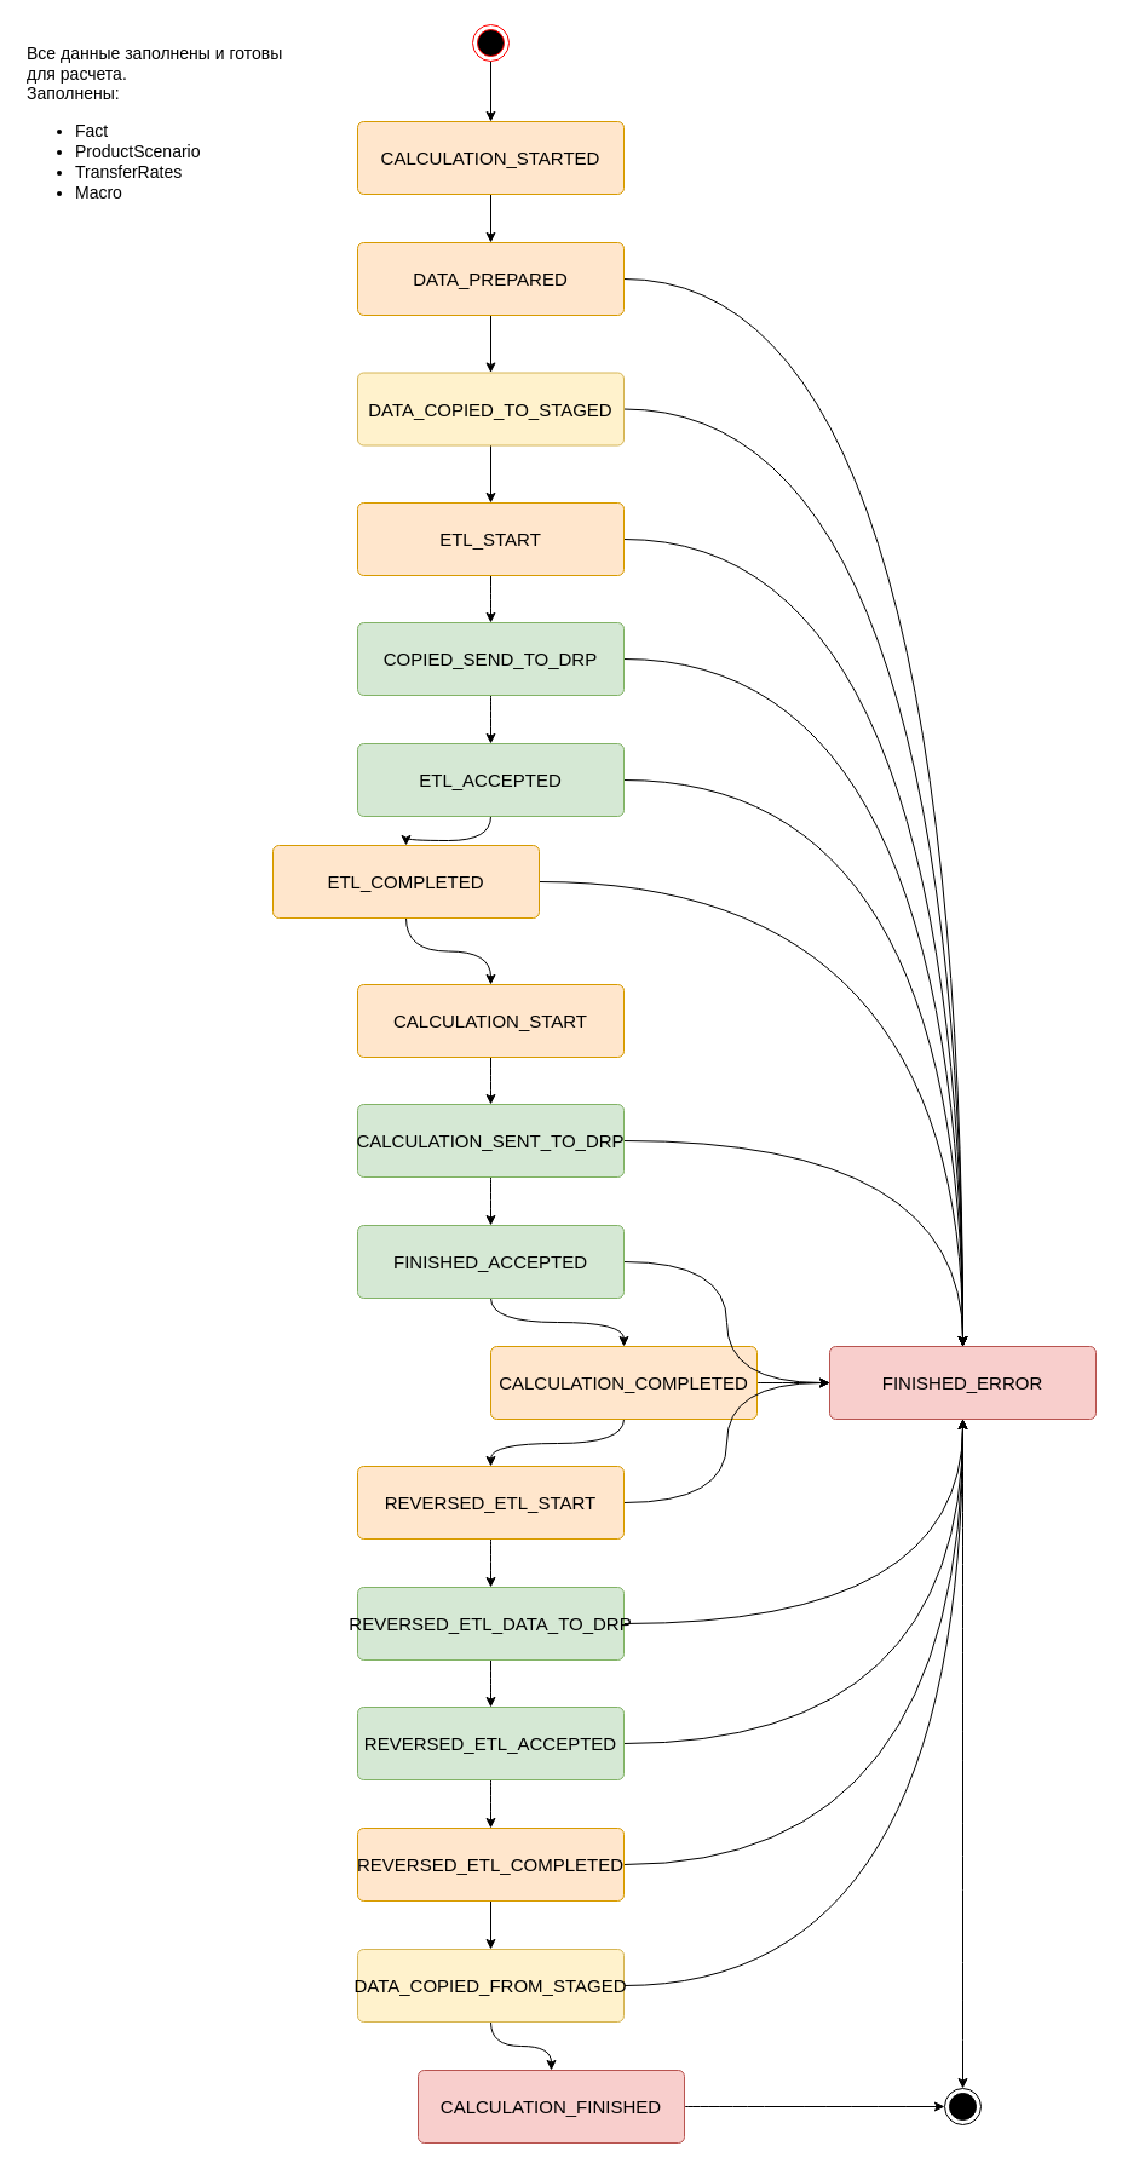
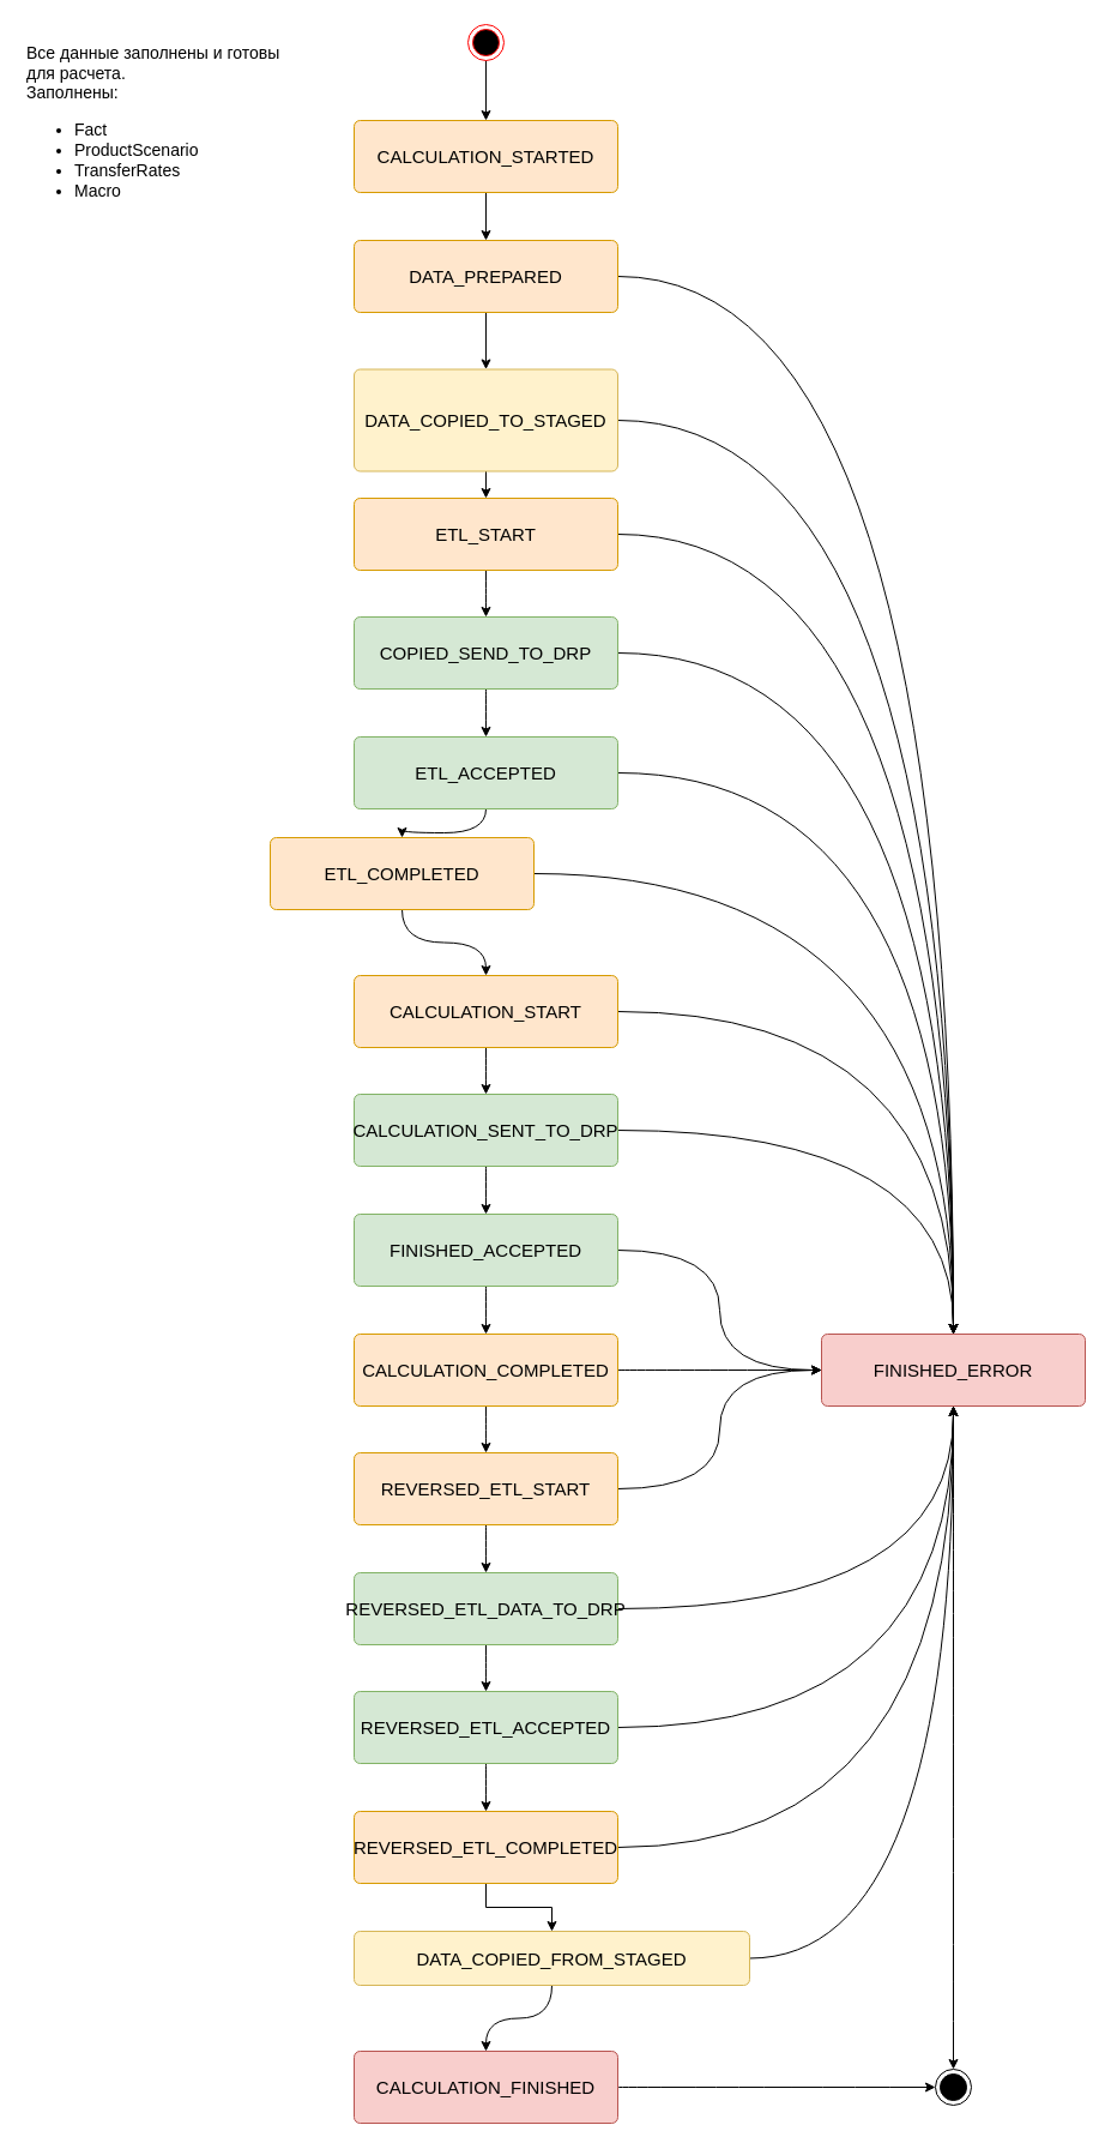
  <mxCell id="0" />
  <mxCell id="1" parent="0" />
  <mxCell id="2" style="edgeStyle=orthogonalEdgeStyle;rounded=0;orthogonalLoop=1;jettySize=auto;html=1;entryX=0.5;entryY=0;entryDx=0;entryDy=0;" parent="1" source="3" target="49" edge="1"><mxGeometry relative="1" as="geometry" /></mxCell>
  <mxCell id="3" value="" style="ellipse;html=1;shape=endState;fillColor=#000000;strokeColor=#ff0000;" parent="1" vertex="1"><mxGeometry x="390" y="20" width="30" height="30" as="geometry" /></mxCell>
  <mxCell id="4" value="" style="ellipse;html=1;shape=endState;fillColor=#000000;strokeColor=#000000;fontSize=15;verticalAlign=middle;" parent="1" vertex="1"><mxGeometry x="780" y="1725" width="30" height="30" as="geometry" /></mxCell>
  <mxCell id="5" style="edgeStyle=orthogonalEdgeStyle;curved=1;rounded=0;orthogonalLoop=1;jettySize=auto;html=1;fontSize=15;" parent="1" source="7" target="38" edge="1"><mxGeometry relative="1" as="geometry" /></mxCell>
+ <mxCell id="6" style="edgeStyle=orthogonalEdgeStyle;curved=1;rounded=0;orthogonalLoop=1;jettySize=auto;html=1;entryX=0.5;entryY=0;entryDx=0;entryDy=0;" parent="1" source="7" target="12" edge="1"><mxGeometry relative="1" as="geometry"><mxPoint x="770" y="1100" as="targetPoint" /></mxGeometry></mxCell>
  <mxCell id="7" value="CALCULATION_START" style="html=1;align=center;verticalAlign=middle;rounded=1;absoluteArcSize=1;arcSize=10;dashed=0;fontSize=15;whiteSpace=wrap;fillColor=#ffe6cc;strokeColor=#d79b00;" parent="1" vertex="1"><mxGeometry x="295" y="813" width="220" height="60" as="geometry" /></mxCell>
  <mxCell id="8" style="edgeStyle=orthogonalEdgeStyle;curved=1;rounded=0;orthogonalLoop=1;jettySize=auto;html=1;fontSize=15;" parent="1" source="10" target="15" edge="1"><mxGeometry relative="1" as="geometry" /></mxCell>
  <mxCell id="9" style="edgeStyle=orthogonalEdgeStyle;curved=1;rounded=0;orthogonalLoop=1;jettySize=auto;html=1;" parent="1" source="10" target="12" edge="1"><mxGeometry relative="1" as="geometry" /></mxCell>
- <mxCell id="10" value="CALCULATION_COMPLETED" style="html=1;align=center;verticalAlign=middle;rounded=1;absoluteArcSize=1;arcSize=10;dashed=0;fontSize=15;whiteSpace=wrap;fillColor=#ffe6cc;strokeColor=#d79b00;" parent="1" vertex="1"><mxGeometry x="405" y="1112" width="220" height="60" as="geometry" /></mxCell>
+ <mxCell id="10" value="CALCULATION_COMPLETED" style="html=1;align=center;verticalAlign=middle;rounded=1;absoluteArcSize=1;arcSize=10;dashed=0;fontSize=15;whiteSpace=wrap;fillColor=#ffe6cc;strokeColor=#d79b00;" parent="1" vertex="1"><mxGeometry x="295" y="1112" width="220" height="60" as="geometry" /></mxCell>
  <mxCell id="11" style="edgeStyle=orthogonalEdgeStyle;rounded=0;orthogonalLoop=1;jettySize=auto;html=1;entryX=0.5;entryY=0;entryDx=0;entryDy=0;curved=1;" parent="1" source="12" target="4" edge="1"><mxGeometry relative="1" as="geometry" /></mxCell>
  <mxCell id="12" value="FINISHED_ERROR" style="html=1;align=center;verticalAlign=middle;rounded=1;absoluteArcSize=1;arcSize=10;dashed=0;fontSize=15;whiteSpace=wrap;fillColor=#f8cecc;strokeColor=#b85450;" parent="1" vertex="1"><mxGeometry x="685" y="1112" width="220" height="60" as="geometry" /></mxCell>
  <mxCell id="13" style="edgeStyle=orthogonalEdgeStyle;curved=1;rounded=0;orthogonalLoop=1;jettySize=auto;html=1;fontSize=15;" parent="1" source="15" target="44" edge="1"><mxGeometry relative="1" as="geometry" /></mxCell>
  <mxCell id="14" style="edgeStyle=orthogonalEdgeStyle;curved=1;rounded=0;orthogonalLoop=1;jettySize=auto;html=1;entryX=0;entryY=0.5;entryDx=0;entryDy=0;" parent="1" source="15" target="12" edge="1"><mxGeometry relative="1" as="geometry" /></mxCell>
  <mxCell id="15" value="REVERSED_ETL_START" style="html=1;align=center;verticalAlign=middle;rounded=1;absoluteArcSize=1;arcSize=10;dashed=0;fontSize=15;whiteSpace=wrap;fillColor=#ffe6cc;strokeColor=#d79b00;" parent="1" vertex="1"><mxGeometry x="295" y="1211" width="220" height="60" as="geometry" /></mxCell>
  <mxCell id="16" style="edgeStyle=orthogonalEdgeStyle;curved=1;rounded=0;orthogonalLoop=1;jettySize=auto;html=1;entryX=0;entryY=0.5;entryDx=0;entryDy=0;fontSize=15;exitX=1;exitY=0.5;exitDx=0;exitDy=0;" parent="1" source="56" target="4" edge="1"><mxGeometry relative="1" as="geometry" /></mxCell>
  <mxCell id="17" style="edgeStyle=orthogonalEdgeStyle;rounded=0;orthogonalLoop=1;jettySize=auto;html=1;fontSize=15;" parent="1" source="19" target="55" edge="1"><mxGeometry relative="1" as="geometry" /></mxCell>
  <mxCell id="18" style="edgeStyle=orthogonalEdgeStyle;curved=1;rounded=0;orthogonalLoop=1;jettySize=auto;html=1;entryX=0.5;entryY=1;entryDx=0;entryDy=0;" parent="1" source="19" target="12" edge="1"><mxGeometry relative="1" as="geometry"><mxPoint x="730" y="1180" as="targetPoint" /></mxGeometry></mxCell>
  <mxCell id="19" value="REVERSED_ETL_COMPLETED" style="html=1;align=center;verticalAlign=middle;rounded=1;absoluteArcSize=1;arcSize=10;dashed=0;fontSize=15;whiteSpace=wrap;fillColor=#ffe6cc;strokeColor=#d79b00;" parent="1" vertex="1"><mxGeometry x="295" y="1510" width="220" height="60" as="geometry" /></mxCell>
  <mxCell id="20" style="edgeStyle=orthogonalEdgeStyle;rounded=0;orthogonalLoop=1;jettySize=auto;html=1;fontSize=15;" parent="1" source="22" target="52" edge="1"><mxGeometry relative="1" as="geometry" /></mxCell>
  <mxCell id="21" style="edgeStyle=orthogonalEdgeStyle;rounded=0;orthogonalLoop=1;jettySize=auto;html=1;curved=1;entryX=0.5;entryY=0;entryDx=0;entryDy=0;" parent="1" source="22" target="12" edge="1"><mxGeometry relative="1" as="geometry"><Array as="points"><mxPoint x="795" y="230" /></Array></mxGeometry></mxCell>
  <mxCell id="22" value="DATA_PREPARED" style="html=1;align=center;verticalAlign=middle;rounded=1;absoluteArcSize=1;arcSize=10;dashed=0;fontSize=15;whiteSpace=wrap;fillColor=#ffe6cc;strokeColor=#d79b00;fontStyle=0" parent="1" vertex="1"><mxGeometry x="295" y="200" width="220" height="60" as="geometry" /></mxCell>
  <mxCell id="23" style="edgeStyle=orthogonalEdgeStyle;curved=1;rounded=0;orthogonalLoop=1;jettySize=auto;html=1;fontSize=15;" parent="1" source="25" target="32" edge="1"><mxGeometry relative="1" as="geometry" /></mxCell>
  <mxCell id="24" style="edgeStyle=orthogonalEdgeStyle;curved=1;rounded=0;orthogonalLoop=1;jettySize=auto;html=1;entryX=0.5;entryY=0;entryDx=0;entryDy=0;" parent="1" source="25" target="12" edge="1"><mxGeometry relative="1" as="geometry" /></mxCell>
  <mxCell id="25" value="ETL_START" style="html=1;align=center;verticalAlign=middle;rounded=1;absoluteArcSize=1;arcSize=10;dashed=0;fontSize=15;whiteSpace=wrap;fillColor=#ffe6cc;strokeColor=#d79b00;fontStyle=0" parent="1" vertex="1"><mxGeometry x="295" y="415" width="220" height="60" as="geometry" /></mxCell>
  <mxCell id="26" value="&lt;font style=&quot;font-size: 14px&quot;&gt;Все данные заполнены и готовы для расчета.&lt;br&gt;Заполнены:&lt;br&gt;&lt;/font&gt;&lt;ul style=&quot;font-size: 14px&quot;&gt;&lt;li&gt;&lt;font style=&quot;font-size: 14px&quot;&gt;Fact&lt;/font&gt;&lt;/li&gt;&lt;li&gt;&lt;font style=&quot;font-size: 14px&quot;&gt;ProductScenario&lt;/font&gt;&lt;/li&gt;&lt;li&gt;TransferRates&lt;/li&gt;&lt;li&gt;Macro&lt;/li&gt;&lt;/ul&gt;" style="text;html=1;strokeColor=none;fillColor=none;align=left;verticalAlign=middle;whiteSpace=wrap;rounded=0;" parent="1" vertex="1"><mxGeometry x="20" y="30" width="240" height="155" as="geometry" /></mxCell>
  <mxCell id="27" style="edgeStyle=orthogonalEdgeStyle;curved=1;rounded=0;orthogonalLoop=1;jettySize=auto;html=1;fontSize=15;" parent="1" source="29" target="7" edge="1"><mxGeometry relative="1" as="geometry" /></mxCell>
  <mxCell id="28" style="edgeStyle=orthogonalEdgeStyle;curved=1;rounded=0;orthogonalLoop=1;jettySize=auto;html=1;entryX=0.5;entryY=0;entryDx=0;entryDy=0;" parent="1" source="29" target="12" edge="1"><mxGeometry relative="1" as="geometry" /></mxCell>
  <mxCell id="29" value="ETL_COMPLETED" style="html=1;align=center;verticalAlign=middle;rounded=1;absoluteArcSize=1;arcSize=10;dashed=0;fontSize=15;whiteSpace=wrap;fillColor=#ffe6cc;strokeColor=#d79b00;fontStyle=0" parent="1" vertex="1"><mxGeometry x="225" y="698" width="220" height="60" as="geometry" /></mxCell>
  <mxCell id="30" style="edgeStyle=orthogonalEdgeStyle;curved=1;rounded=0;orthogonalLoop=1;jettySize=auto;html=1;fontSize=15;" parent="1" source="32" target="35" edge="1"><mxGeometry relative="1" as="geometry" /></mxCell>
  <mxCell id="31" style="edgeStyle=orthogonalEdgeStyle;curved=1;rounded=0;orthogonalLoop=1;jettySize=auto;html=1;entryX=0.5;entryY=0;entryDx=0;entryDy=0;" parent="1" source="32" target="12" edge="1"><mxGeometry relative="1" as="geometry"><mxPoint x="770" y="1106.897" as="targetPoint" /></mxGeometry></mxCell>
  <mxCell id="32" value="COPIED_SEND_TO_DRP" style="html=1;align=center;verticalAlign=middle;rounded=1;absoluteArcSize=1;arcSize=10;dashed=0;fontSize=15;whiteSpace=wrap;fillColor=#d5e8d4;strokeColor=#82b366;fontStyle=0" parent="1" vertex="1"><mxGeometry x="295" y="514" width="220" height="60" as="geometry" /></mxCell>
  <mxCell id="33" style="edgeStyle=orthogonalEdgeStyle;curved=1;rounded=0;orthogonalLoop=1;jettySize=auto;html=1;fontSize=15;" parent="1" source="35" target="29" edge="1"><mxGeometry relative="1" as="geometry" /></mxCell>
  <mxCell id="34" style="edgeStyle=orthogonalEdgeStyle;curved=1;rounded=0;orthogonalLoop=1;jettySize=auto;html=1;entryX=0.5;entryY=0;entryDx=0;entryDy=0;" parent="1" source="35" target="12" edge="1"><mxGeometry relative="1" as="geometry" /></mxCell>
  <mxCell id="35" value="ETL_ACCEPTED" style="html=1;align=center;verticalAlign=middle;rounded=1;absoluteArcSize=1;arcSize=10;dashed=0;fontSize=15;whiteSpace=wrap;fillColor=#d5e8d4;strokeColor=#82b366;fontStyle=0" parent="1" vertex="1"><mxGeometry x="295" y="614" width="220" height="60" as="geometry" /></mxCell>
  <mxCell id="36" style="edgeStyle=orthogonalEdgeStyle;curved=1;rounded=0;orthogonalLoop=1;jettySize=auto;html=1;fontSize=15;" parent="1" source="38" target="41" edge="1"><mxGeometry relative="1" as="geometry" /></mxCell>
  <mxCell id="37" style="edgeStyle=orthogonalEdgeStyle;curved=1;rounded=0;orthogonalLoop=1;jettySize=auto;html=1;" parent="1" source="38" target="12" edge="1"><mxGeometry relative="1" as="geometry" /></mxCell>
  <mxCell id="38" value="CALCULATION_SENT_TO_DRP" style="html=1;align=center;verticalAlign=middle;rounded=1;absoluteArcSize=1;arcSize=10;dashed=0;fontSize=15;whiteSpace=wrap;fillColor=#d5e8d4;strokeColor=#82b366;" parent="1" vertex="1"><mxGeometry x="295" y="912" width="220" height="60" as="geometry" /></mxCell>
  <mxCell id="39" style="edgeStyle=orthogonalEdgeStyle;curved=1;rounded=0;orthogonalLoop=1;jettySize=auto;html=1;fontSize=15;" parent="1" source="41" target="10" edge="1"><mxGeometry relative="1" as="geometry" /></mxCell>
  <mxCell id="40" style="edgeStyle=orthogonalEdgeStyle;curved=1;rounded=0;orthogonalLoop=1;jettySize=auto;html=1;entryX=0;entryY=0.5;entryDx=0;entryDy=0;" parent="1" source="41" target="12" edge="1"><mxGeometry relative="1" as="geometry" /></mxCell>
  <mxCell id="41" value="FINISHED_ACCEPTED" style="html=1;align=center;verticalAlign=middle;rounded=1;absoluteArcSize=1;arcSize=10;dashed=0;fontSize=15;whiteSpace=wrap;fillColor=#d5e8d4;strokeColor=#82b366;" parent="1" vertex="1"><mxGeometry x="295" y="1012" width="220" height="60" as="geometry" /></mxCell>
  <mxCell id="42" style="edgeStyle=orthogonalEdgeStyle;curved=1;rounded=0;orthogonalLoop=1;jettySize=auto;html=1;fontSize=15;" parent="1" source="44" target="47" edge="1"><mxGeometry relative="1" as="geometry" /></mxCell>
  <mxCell id="43" style="edgeStyle=orthogonalEdgeStyle;curved=1;rounded=0;orthogonalLoop=1;jettySize=auto;html=1;entryX=0.5;entryY=1;entryDx=0;entryDy=0;" parent="1" source="44" target="12" edge="1"><mxGeometry relative="1" as="geometry" /></mxCell>
  <mxCell id="44" value="REVERSED_ETL_DATA_TO_DRP" style="html=1;align=center;verticalAlign=middle;rounded=1;absoluteArcSize=1;arcSize=10;dashed=0;fontSize=15;whiteSpace=wrap;fillColor=#d5e8d4;strokeColor=#82b366;" parent="1" vertex="1"><mxGeometry x="295" y="1311" width="220" height="60" as="geometry" /></mxCell>
  <mxCell id="45" style="edgeStyle=orthogonalEdgeStyle;curved=1;rounded=0;orthogonalLoop=1;jettySize=auto;html=1;fontSize=15;" parent="1" source="47" target="19" edge="1"><mxGeometry relative="1" as="geometry" /></mxCell>
  <mxCell id="46" style="edgeStyle=orthogonalEdgeStyle;curved=1;rounded=0;orthogonalLoop=1;jettySize=auto;html=1;entryX=0.5;entryY=1;entryDx=0;entryDy=0;" parent="1" source="47" target="12" edge="1"><mxGeometry relative="1" as="geometry"><mxPoint x="750" y="1174" as="targetPoint" /></mxGeometry></mxCell>
  <mxCell id="47" value="REVERSED_ETL_ACCEPTED" style="html=1;align=center;verticalAlign=middle;rounded=1;absoluteArcSize=1;arcSize=10;dashed=0;fontSize=15;whiteSpace=wrap;fillColor=#d5e8d4;strokeColor=#82b366;" parent="1" vertex="1"><mxGeometry x="295" y="1410" width="220" height="60" as="geometry" /></mxCell>
  <mxCell id="48" style="edgeStyle=orthogonalEdgeStyle;rounded=0;orthogonalLoop=1;jettySize=auto;html=1;exitX=0.5;exitY=1;exitDx=0;exitDy=0;entryX=0.5;entryY=0;entryDx=0;entryDy=0;fontSize=15;" parent="1" source="49" target="22" edge="1"><mxGeometry relative="1" as="geometry" /></mxCell>
  <mxCell id="49" value="CALCULATION_STARTED" style="html=1;align=center;verticalAlign=middle;rounded=1;absoluteArcSize=1;arcSize=10;dashed=0;fontSize=15;whiteSpace=wrap;fillColor=#ffe6cc;strokeColor=#d79b00;fontStyle=0" parent="1" vertex="1"><mxGeometry x="295" y="100" width="220" height="60" as="geometry" /></mxCell>
  <mxCell id="50" style="edgeStyle=orthogonalEdgeStyle;rounded=0;orthogonalLoop=1;jettySize=auto;html=1;entryX=0.5;entryY=0;entryDx=0;entryDy=0;fontSize=15;" parent="1" source="52" target="25" edge="1"><mxGeometry relative="1" as="geometry" /></mxCell>
  <mxCell id="51" style="edgeStyle=orthogonalEdgeStyle;curved=1;rounded=0;orthogonalLoop=1;jettySize=auto;html=1;entryX=0.5;entryY=0;entryDx=0;entryDy=0;" parent="1" source="52" target="12" edge="1"><mxGeometry relative="1" as="geometry"><mxPoint x="770" y="1102" as="targetPoint" /></mxGeometry></mxCell>
- <mxCell id="52" value="DATA_COPIED_TO_STAGED" style="html=1;align=center;verticalAlign=middle;rounded=1;absoluteArcSize=1;arcSize=10;dashed=0;fontSize=15;whiteSpace=wrap;fillColor=#fff2cc;strokeColor=#d6b656;fontStyle=0" parent="1" vertex="1"><mxGeometry x="295" y="307.5" width="220" height="60" as="geometry" /></mxCell>
+ <mxCell id="52" value="DATA_COPIED_TO_STAGED" style="html=1;align=center;verticalAlign=middle;rounded=1;absoluteArcSize=1;arcSize=10;dashed=0;fontSize=15;whiteSpace=wrap;fillColor=#fff2cc;strokeColor=#d6b656;fontStyle=0" parent="1" vertex="1"><mxGeometry x="295" y="307.5" width="220" height="85" as="geometry" /></mxCell>
  <mxCell id="53" style="edgeStyle=orthogonalEdgeStyle;curved=1;rounded=0;orthogonalLoop=1;jettySize=auto;html=1;entryX=0.5;entryY=0;entryDx=0;entryDy=0;fontSize=15;" parent="1" source="55" target="56" edge="1"><mxGeometry relative="1" as="geometry" /></mxCell>
  <mxCell id="54" style="edgeStyle=orthogonalEdgeStyle;rounded=0;orthogonalLoop=1;jettySize=auto;html=1;entryX=0.5;entryY=1;entryDx=0;entryDy=0;curved=1;" edge="1" parent="1" source="55" target="12"><mxGeometry relative="1" as="geometry" /></mxCell>
- <mxCell id="55" value="DATA_COPIED_FROM_STAGED" style="html=1;align=center;verticalAlign=middle;rounded=1;absoluteArcSize=1;arcSize=10;dashed=0;fontSize=15;whiteSpace=wrap;fillColor=#fff2cc;strokeColor=#d6b656;" parent="1" vertex="1"><mxGeometry x="295" y="1610" width="220" height="60" as="geometry" /></mxCell>
- <mxCell id="56" value="CALCULATION_FINISHED" style="html=1;align=center;verticalAlign=middle;rounded=1;absoluteArcSize=1;arcSize=10;dashed=0;fontSize=15;whiteSpace=wrap;fillColor=#f8cecc;strokeColor=#b85450;" parent="1" vertex="1"><mxGeometry x="345" y="1710" width="220" height="60" as="geometry" /></mxCell>
+ <mxCell id="55" value="DATA_COPIED_FROM_STAGED" style="html=1;align=center;verticalAlign=middle;rounded=1;absoluteArcSize=1;arcSize=10;dashed=0;fontSize=15;whiteSpace=wrap;fillColor=#fff2cc;strokeColor=#d6b656;" parent="1" vertex="1"><mxGeometry x="295" y="1610" width="330" height="45" as="geometry" /></mxCell>
+ <mxCell id="56" value="CALCULATION_FINISHED" style="html=1;align=center;verticalAlign=middle;rounded=1;absoluteArcSize=1;arcSize=10;dashed=0;fontSize=15;whiteSpace=wrap;fillColor=#f8cecc;strokeColor=#b85450;" parent="1" vertex="1"><mxGeometry x="295" y="1710" width="220" height="60" as="geometry" /></mxCell>
